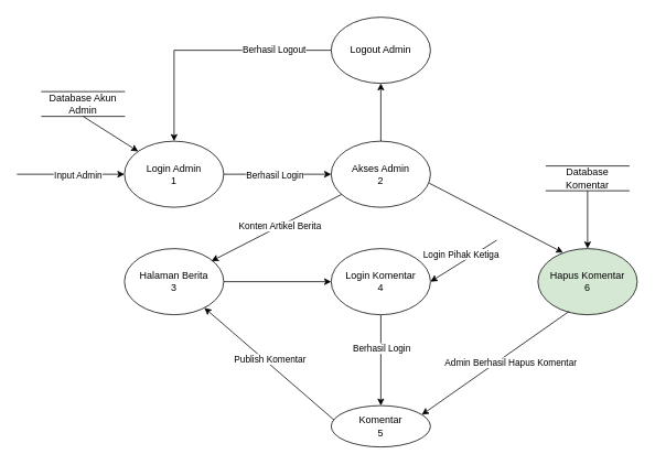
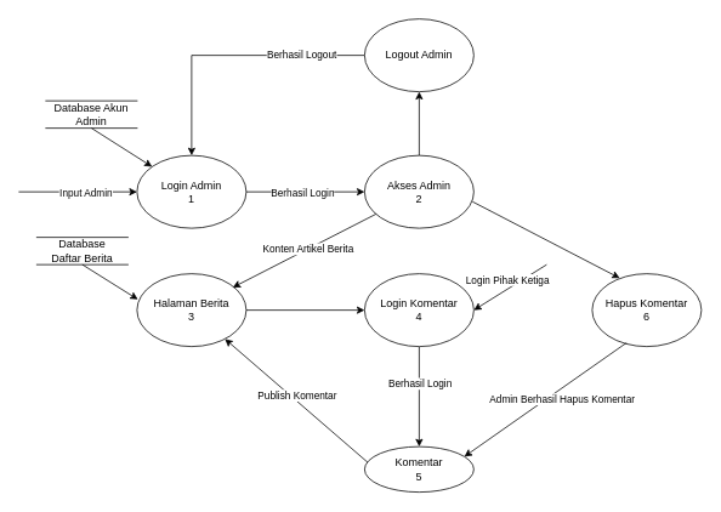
  <mxCell id="0" />
  <mxCell id="1" parent="0" />
  <mxCell id="2" style="edgeStyle=orthogonalEdgeStyle;rounded=0;orthogonalLoop=1;jettySize=auto;html=1;entryX=0;entryY=0.5;entryDx=0;entryDy=0;" edge="1" parent="1" source="4" target="6"><mxGeometry relative="1" as="geometry" /></mxCell>
  <mxCell id="3" value="Berhasil Login" style="edgeLabel;html=1;align=center;verticalAlign=middle;resizable=0;points=[];" vertex="1" connectable="0" parent="2"><mxGeometry x="0.271" y="-2" relative="1" as="geometry"><mxPoint x="-22" y="-2" as="offset" /></mxGeometry></mxCell>
  <mxCell id="4" value="Login Admin&lt;br&gt;1" style="ellipse;whiteSpace=wrap;html=1;" vertex="1" parent="1"><mxGeometry x="150" y="170" width="120" height="80" as="geometry" /></mxCell>
  <mxCell id="5" style="edgeStyle=orthogonalEdgeStyle;rounded=0;orthogonalLoop=1;jettySize=auto;html=1;" edge="1" parent="1" source="6" target="11"><mxGeometry relative="1" as="geometry" /></mxCell>
  <mxCell id="6" value="Akses Admin&lt;br&gt;2" style="ellipse;whiteSpace=wrap;html=1;" vertex="1" parent="1"><mxGeometry x="400" y="170" width="120" height="80" as="geometry" /></mxCell>
  <mxCell id="7" value="" style="endArrow=classic;html=1;rounded=0;entryX=0;entryY=0.5;entryDx=0;entryDy=0;" edge="1" parent="1" target="4"><mxGeometry width="50" height="50" relative="1" as="geometry"><mxPoint x="20" y="210" as="sourcePoint" /><mxPoint x="140" y="210" as="targetPoint" /></mxGeometry></mxCell>
  <mxCell id="8" value="Input Admin" style="edgeLabel;html=1;align=center;verticalAlign=middle;resizable=0;points=[];" vertex="1" connectable="0" parent="7"><mxGeometry x="0.13" y="-1" relative="1" as="geometry"><mxPoint as="offset" /></mxGeometry></mxCell>
  <mxCell id="9" style="edgeStyle=orthogonalEdgeStyle;rounded=0;orthogonalLoop=1;jettySize=auto;html=1;" edge="1" parent="1" source="11" target="4"><mxGeometry relative="1" as="geometry" /></mxCell>
  <mxCell id="10" value="Berhasil Logout" style="edgeLabel;html=1;align=center;verticalAlign=middle;resizable=0;points=[];" vertex="1" connectable="0" parent="9"><mxGeometry x="-0.535" y="-1" relative="1" as="geometry"><mxPoint as="offset" /></mxGeometry></mxCell>
  <mxCell id="11" value="Logout Admin" style="ellipse;whiteSpace=wrap;html=1;" vertex="1" parent="1"><mxGeometry x="400" y="20" width="120" height="80" as="geometry" /></mxCell>
  <mxCell id="12" style="edgeStyle=orthogonalEdgeStyle;rounded=0;orthogonalLoop=1;jettySize=auto;html=1;entryX=0;entryY=0.5;entryDx=0;entryDy=0;" edge="1" parent="1" source="13" target="17"><mxGeometry relative="1" as="geometry" /></mxCell>
  <mxCell id="13" value="Halaman Berita&lt;br&gt;3" style="ellipse;whiteSpace=wrap;html=1;" vertex="1" parent="1"><mxGeometry x="150" y="300" width="120" height="80" as="geometry" /></mxCell>
  <mxCell id="14" value="Komentar&lt;br&gt;5" style="ellipse;whiteSpace=wrap;html=1;" vertex="1" parent="1"><mxGeometry x="400" y="490" width="120" height="50" as="geometry" /></mxCell>
  <mxCell id="15" style="edgeStyle=orthogonalEdgeStyle;rounded=0;orthogonalLoop=1;jettySize=auto;html=1;entryX=0.5;entryY=0;entryDx=0;entryDy=0;" edge="1" parent="1" source="17" target="14"><mxGeometry relative="1" as="geometry" /></mxCell>
  <mxCell id="16" value="Berhasil Login" style="edgeLabel;html=1;align=center;verticalAlign=middle;resizable=0;points=[];" vertex="1" connectable="0" parent="15"><mxGeometry x="-0.281" relative="1" as="geometry"><mxPoint as="offset" /></mxGeometry></mxCell>
  <mxCell id="17" value="Login Komentar&lt;br&gt;4" style="ellipse;whiteSpace=wrap;html=1;" vertex="1" parent="1"><mxGeometry x="400" y="300" width="120" height="80" as="geometry" /></mxCell>
  <mxCell id="18" value="" style="endArrow=classic;html=1;rounded=0;entryX=0.877;entryY=0.188;entryDx=0;entryDy=0;entryPerimeter=0;" edge="1" parent="1" source="6" target="13"><mxGeometry width="50" height="50" relative="1" as="geometry"><mxPoint x="370" y="280" as="sourcePoint" /><mxPoint x="260" y="320" as="targetPoint" /></mxGeometry></mxCell>
  <mxCell id="19" value="Konten Artikel Berita" style="edgeLabel;html=1;align=center;verticalAlign=middle;resizable=0;points=[];" vertex="1" connectable="0" parent="18"><mxGeometry x="-0.048" relative="1" as="geometry"><mxPoint as="offset" /></mxGeometry></mxCell>
  <mxCell id="20" value="" style="endArrow=classic;html=1;rounded=0;entryX=1;entryY=0.5;entryDx=0;entryDy=0;" edge="1" parent="1" target="17"><mxGeometry width="50" height="50" relative="1" as="geometry"><mxPoint x="600" y="290" as="sourcePoint" /><mxPoint x="600" y="270" as="targetPoint" /></mxGeometry></mxCell>
  <mxCell id="21" value="Login Pihak Ketiga" style="edgeLabel;html=1;align=center;verticalAlign=middle;resizable=0;points=[];" vertex="1" connectable="0" parent="20"><mxGeometry x="-0.329" relative="1" as="geometry"><mxPoint x="-16" as="offset" /></mxGeometry></mxCell>
  <mxCell id="22" value="" style="endArrow=classic;html=1;rounded=0;exitX=0.028;exitY=0.345;exitDx=0;exitDy=0;exitPerimeter=0;" edge="1" parent="1" source="14" target="13"><mxGeometry width="50" height="50" relative="1" as="geometry"><mxPoint x="390" y="430" as="sourcePoint" /><mxPoint x="440" y="380" as="targetPoint" /></mxGeometry></mxCell>
  <mxCell id="23" value="Publish Komentar" style="edgeLabel;html=1;align=center;verticalAlign=middle;resizable=0;points=[];" vertex="1" connectable="0" parent="22"><mxGeometry x="-0.128" y="-1" relative="1" as="geometry"><mxPoint x="-10" y="-14" as="offset" /></mxGeometry></mxCell>
  <mxCell id="24" value="Database Akun Admin" style="html=1;dashed=0;whiteSpace=wrap;shape=partialRectangle;right=0;left=0;" vertex="1" parent="1"><mxGeometry x="50" y="110" width="100" height="30" as="geometry" /></mxCell>
  <mxCell id="25" value="" style="endArrow=classic;html=1;rounded=0;exitX=0.5;exitY=1;exitDx=0;exitDy=0;" edge="1" parent="1" source="24" target="4"><mxGeometry width="50" height="50" relative="1" as="geometry"><mxPoint x="170" y="230" as="sourcePoint" /><mxPoint x="220" y="180" as="targetPoint" /></mxGeometry></mxCell>
- <mxCell id="26" style="edgeStyle=orthogonalEdgeStyle;rounded=0;orthogonalLoop=1;jettySize=auto;html=1;entryX=0.5;entryY=0;entryDx=0;entryDy=0;" edge="1" parent="1" source="27" target="28"><mxGeometry relative="1" as="geometry" /></mxCell>
- <mxCell id="27" value="Database Komentar" style="html=1;dashed=0;whiteSpace=wrap;shape=partialRectangle;right=0;left=0;" vertex="1" parent="1"><mxGeometry x="660" y="200" width="100" height="30" as="geometry" /></mxCell>
- <mxCell id="28" value="Hapus Komentar&lt;br&gt;6" style="ellipse;whiteSpace=wrap;html=1;fillColor=#d5e8d4;" vertex="1" parent="1"><mxGeometry x="650" y="300" width="120" height="80" as="geometry" /></mxCell>
+ <mxCell id="28" value="Hapus Komentar&lt;br&gt;6" style="ellipse;whiteSpace=wrap;html=1;" vertex="1" parent="1"><mxGeometry x="650" y="300" width="120" height="80" as="geometry" /></mxCell>
  <mxCell id="29" value="" style="endArrow=classic;html=1;rounded=0;exitX=0.315;exitY=0.948;exitDx=0;exitDy=0;entryX=0.913;entryY=0.22;entryDx=0;entryDy=0;entryPerimeter=0;exitPerimeter=0;" edge="1" parent="1" source="28" target="14"><mxGeometry width="50" height="50" relative="1" as="geometry"><mxPoint x="550" y="390" as="sourcePoint" /><mxPoint x="600" y="510" as="targetPoint" /></mxGeometry></mxCell>
  <mxCell id="30" value="Admin Berhasil Hapus Komentar" style="edgeLabel;html=1;align=center;verticalAlign=middle;resizable=0;points=[];" vertex="1" connectable="0" parent="29"><mxGeometry x="-0.205" relative="1" as="geometry"><mxPoint y="12" as="offset" /></mxGeometry></mxCell>
  <mxCell id="31" value="" style="endArrow=classic;html=1;rounded=0;entryX=0.252;entryY=0.06;entryDx=0;entryDy=0;entryPerimeter=0;exitX=0.988;exitY=0.635;exitDx=0;exitDy=0;exitPerimeter=0;" edge="1" parent="1" source="6" target="28"><mxGeometry width="50" height="50" relative="1" as="geometry"><mxPoint x="470" y="390" as="sourcePoint" /><mxPoint x="520" y="340" as="targetPoint" /></mxGeometry></mxCell>
+ <mxCell id="32" value="Database&lt;br&gt;Daftar Berita" style="html=1;dashed=0;whiteSpace=wrap;shape=partialRectangle;right=0;left=0;" vertex="1" parent="1"><mxGeometry x="40" y="260" width="100" height="30" as="geometry" /></mxCell>
+ <mxCell id="33" value="" style="endArrow=classic;html=1;rounded=0;entryX=0.008;entryY=0.353;entryDx=0;entryDy=0;entryPerimeter=0;exitX=0.5;exitY=1;exitDx=0;exitDy=0;" edge="1" parent="1" source="32" target="13"><mxGeometry width="50" height="50" relative="1" as="geometry"><mxPoint x="75" y="360" as="sourcePoint" /><mxPoint x="125" y="310" as="targetPoint" /></mxGeometry></mxCell>
